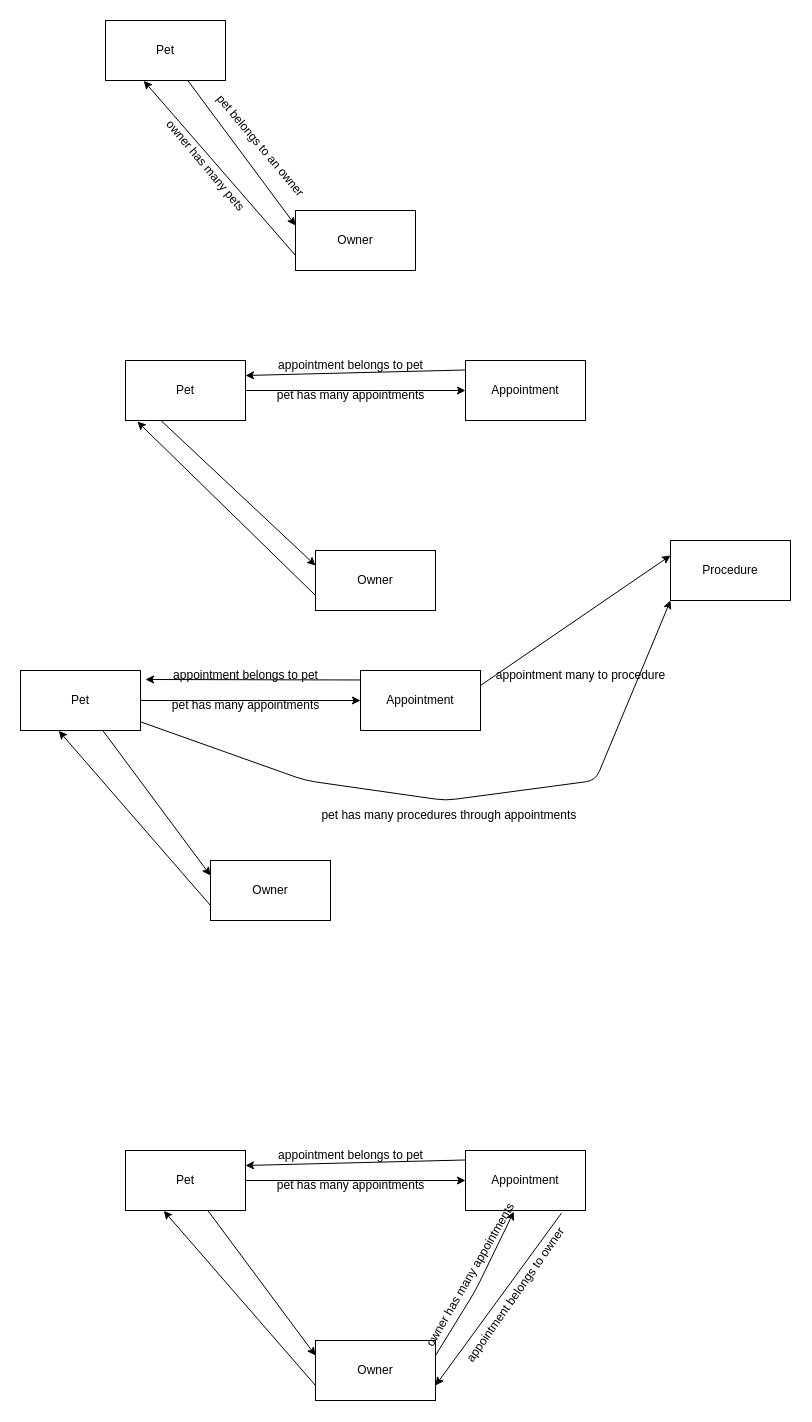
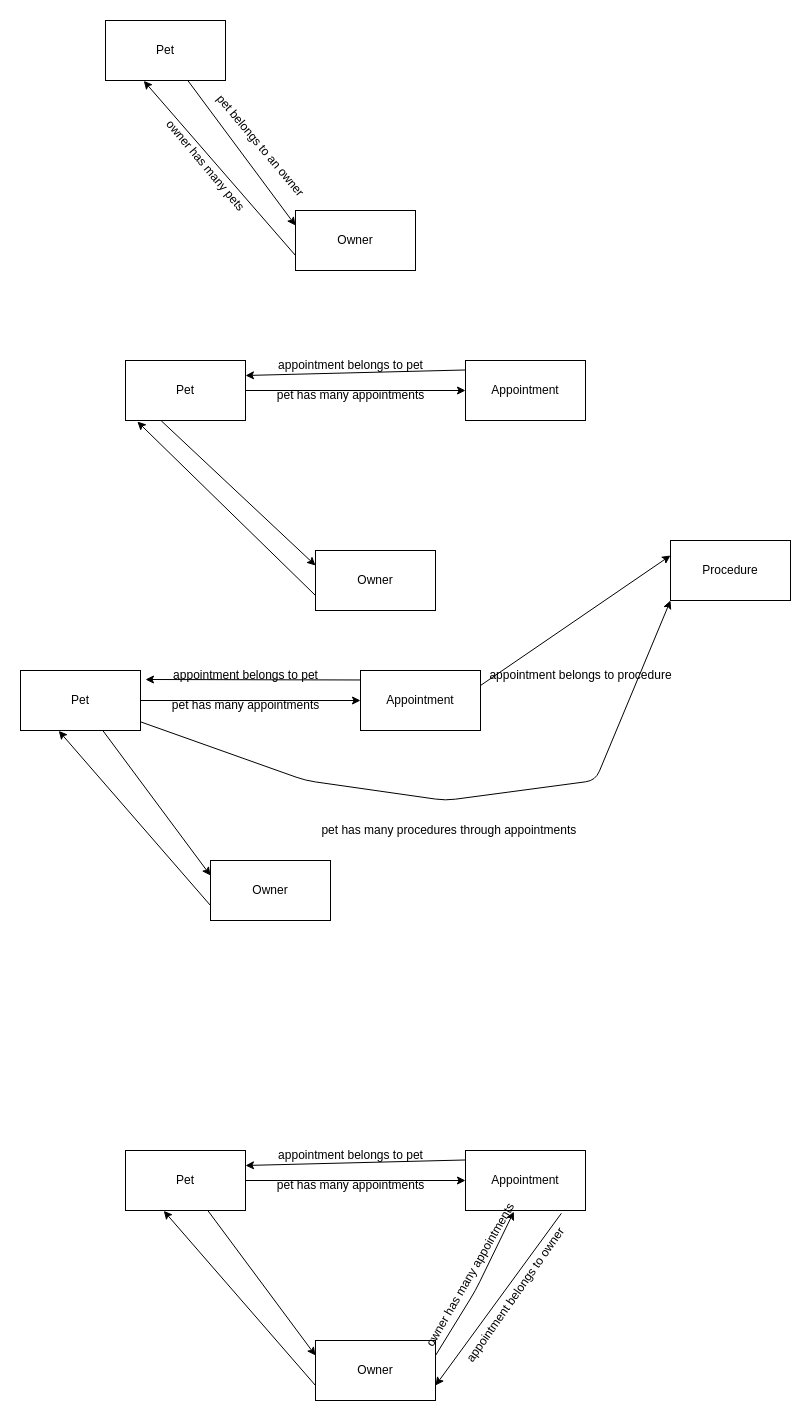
  <mxCell id="0" />
  <mxCell id="1" parent="0" />
  <mxCell id="2" style="edgeStyle=none;html=1;entryX=0;entryY=0.5;entryDx=0;entryDy=0;" parent="1" source="4" target="6" edge="1"><mxGeometry relative="1" as="geometry" /></mxCell>
  <mxCell id="3" style="edgeStyle=none;html=1;entryX=0;entryY=0.25;entryDx=0;entryDy=0;exitX=0.298;exitY=1.005;exitDx=0;exitDy=0;exitPerimeter=0;" parent="1" source="4" target="8" edge="1"><mxGeometry relative="1" as="geometry" /></mxCell>
  <mxCell id="4" value="Pet" style="whiteSpace=wrap;html=1;" parent="1" vertex="1"><mxGeometry x="125" y="360" width="120" height="60" as="geometry" /></mxCell>
  <mxCell id="5" style="edgeStyle=none;html=1;entryX=1;entryY=0.25;entryDx=0;entryDy=0;exitX=0;exitY=0.158;exitDx=0;exitDy=0;exitPerimeter=0;" parent="1" source="6" target="4" edge="1"><mxGeometry relative="1" as="geometry" /></mxCell>
  <mxCell id="6" value="Appointment" style="whiteSpace=wrap;html=1;" parent="1" vertex="1"><mxGeometry x="465" y="360" width="120" height="60" as="geometry" /></mxCell>
  <mxCell id="7" style="edgeStyle=none;html=1;entryX=0.099;entryY=1.018;entryDx=0;entryDy=0;entryPerimeter=0;exitX=0;exitY=0.75;exitDx=0;exitDy=0;" parent="1" source="8" target="4" edge="1"><mxGeometry relative="1" as="geometry" /></mxCell>
  <mxCell id="8" value="Owner" style="whiteSpace=wrap;html=1;" parent="1" vertex="1"><mxGeometry x="315" y="550" width="120" height="60" as="geometry" /></mxCell>
  <mxCell id="9" value="appointment belongs to pet" style="text;html=1;align=center;verticalAlign=middle;resizable=0;points=[];autosize=1;strokeColor=none;fillColor=none;" parent="1" vertex="1"><mxGeometry x="265" y="350" width="170" height="30" as="geometry" /></mxCell>
  <mxCell id="10" value="pet has many appointments" style="text;html=1;align=center;verticalAlign=middle;resizable=0;points=[];autosize=1;strokeColor=none;fillColor=none;" parent="1" vertex="1"><mxGeometry x="265" y="380" width="170" height="30" as="geometry" /></mxCell>
  <mxCell id="11" style="edgeStyle=none;html=1;entryX=0;entryY=0.25;entryDx=0;entryDy=0;" parent="1" source="12" target="14" edge="1"><mxGeometry relative="1" as="geometry" /></mxCell>
  <mxCell id="12" value="Pet" style="whiteSpace=wrap;html=1;" parent="1" vertex="1"><mxGeometry x="105" y="20" width="120" height="60" as="geometry" /></mxCell>
  <mxCell id="13" style="edgeStyle=none;html=1;entryX=0.319;entryY=1.006;entryDx=0;entryDy=0;entryPerimeter=0;exitX=0;exitY=0.75;exitDx=0;exitDy=0;" parent="1" source="14" target="12" edge="1"><mxGeometry relative="1" as="geometry" /></mxCell>
  <mxCell id="14" value="Owner" style="whiteSpace=wrap;html=1;" parent="1" vertex="1"><mxGeometry x="295" y="210" width="120" height="60" as="geometry" /></mxCell>
  <mxCell id="15" value="pet belongs to an owner" style="text;html=1;align=center;verticalAlign=middle;resizable=0;points=[];autosize=1;strokeColor=none;fillColor=none;rotation=50;" parent="1" vertex="1"><mxGeometry x="185" y="130" width="150" height="30" as="geometry" /></mxCell>
  <mxCell id="16" value="owner has many pets" style="text;html=1;align=center;verticalAlign=middle;resizable=0;points=[];autosize=1;strokeColor=none;fillColor=none;rotation=50;" parent="1" vertex="1"><mxGeometry x="135" y="150" width="140" height="30" as="geometry" /></mxCell>
  <mxCell id="17" style="edgeStyle=none;html=1;entryX=0;entryY=0.5;entryDx=0;entryDy=0;" parent="1" source="19" target="22" edge="1"><mxGeometry relative="1" as="geometry" /></mxCell>
  <mxCell id="18" style="edgeStyle=none;html=1;entryX=0;entryY=0.25;entryDx=0;entryDy=0;" parent="1" source="19" target="25" edge="1"><mxGeometry relative="1" as="geometry" /></mxCell>
  <mxCell id="19" value="Pet" style="whiteSpace=wrap;html=1;" parent="1" vertex="1"><mxGeometry x="125" y="1150" width="120" height="60" as="geometry" /></mxCell>
  <mxCell id="20" style="edgeStyle=none;html=1;entryX=1;entryY=0.75;entryDx=0;entryDy=0;exitX=0.799;exitY=1.047;exitDx=0;exitDy=0;exitPerimeter=0;" parent="1" source="22" target="25" edge="1"><mxGeometry relative="1" as="geometry" /></mxCell>
  <mxCell id="21" style="edgeStyle=none;html=1;entryX=1;entryY=0.25;entryDx=0;entryDy=0;exitX=0;exitY=0.158;exitDx=0;exitDy=0;exitPerimeter=0;" parent="1" source="22" target="19" edge="1"><mxGeometry relative="1" as="geometry" /></mxCell>
  <mxCell id="22" value="Appointment" style="whiteSpace=wrap;html=1;" parent="1" vertex="1"><mxGeometry x="465" y="1150" width="120" height="60" as="geometry" /></mxCell>
  <mxCell id="23" style="edgeStyle=none;html=1;entryX=0.403;entryY=1.019;entryDx=0;entryDy=0;entryPerimeter=0;exitX=1;exitY=0.25;exitDx=0;exitDy=0;" parent="1" source="25" target="22" edge="1"><mxGeometry relative="1" as="geometry"><Array as="points"><mxPoint x="475" y="1290" /></Array></mxGeometry></mxCell>
  <mxCell id="24" style="edgeStyle=none;html=1;entryX=0.319;entryY=1.006;entryDx=0;entryDy=0;entryPerimeter=0;exitX=0;exitY=0.75;exitDx=0;exitDy=0;" parent="1" source="25" target="19" edge="1"><mxGeometry relative="1" as="geometry" /></mxCell>
  <mxCell id="25" value="Owner" style="whiteSpace=wrap;html=1;" parent="1" vertex="1"><mxGeometry x="315" y="1340" width="120" height="60" as="geometry" /></mxCell>
  <mxCell id="26" value="appointment belongs to pet" style="text;html=1;align=center;verticalAlign=middle;resizable=0;points=[];autosize=1;strokeColor=none;fillColor=none;" parent="1" vertex="1"><mxGeometry x="265" y="1140" width="170" height="30" as="geometry" /></mxCell>
  <mxCell id="27" value="pet has many appointments" style="text;html=1;align=center;verticalAlign=middle;resizable=0;points=[];autosize=1;strokeColor=none;fillColor=none;" parent="1" vertex="1"><mxGeometry x="265" y="1170" width="170" height="30" as="geometry" /></mxCell>
  <mxCell id="28" value="appointment belongs to owner&lt;br&gt;" style="text;html=1;align=center;verticalAlign=middle;resizable=0;points=[];autosize=1;strokeColor=none;fillColor=none;rotation=-55;" parent="1" vertex="1"><mxGeometry x="425" y="1280" width="180" height="30" as="geometry" /></mxCell>
  <mxCell id="29" value="owner has many appointments" style="text;html=1;align=center;verticalAlign=middle;resizable=0;points=[];autosize=1;strokeColor=none;fillColor=none;rotation=-60;" parent="1" vertex="1"><mxGeometry x="375" y="1260" width="190" height="30" as="geometry" /></mxCell>
  <mxCell id="30" style="edgeStyle=none;html=1;entryX=0;entryY=0.5;entryDx=0;entryDy=0;" parent="1" source="33" target="36" edge="1"><mxGeometry relative="1" as="geometry" /></mxCell>
  <mxCell id="31" style="edgeStyle=none;html=1;entryX=0;entryY=0.25;entryDx=0;entryDy=0;" parent="1" source="33" target="39" edge="1"><mxGeometry relative="1" as="geometry" /></mxCell>
  <mxCell id="32" style="edgeStyle=none;html=1;entryX=0;entryY=1;entryDx=0;entryDy=0;" parent="1" source="33" target="41" edge="1"><mxGeometry relative="1" as="geometry"><mxPoint x="515" y="790" as="targetPoint" /><Array as="points"><mxPoint x="305" y="780" /><mxPoint x="445" y="800" /><mxPoint x="595" y="780" /></Array></mxGeometry></mxCell>
  <mxCell id="33" value="Pet" style="whiteSpace=wrap;html=1;" parent="1" vertex="1"><mxGeometry x="20" y="670" width="120" height="60" as="geometry" /></mxCell>
  <mxCell id="34" style="edgeStyle=none;html=1;exitX=0;exitY=0.158;exitDx=0;exitDy=0;exitPerimeter=0;" parent="1" source="36" edge="1"><mxGeometry relative="1" as="geometry"><mxPoint x="145" y="679" as="targetPoint" /></mxGeometry></mxCell>
  <mxCell id="35" style="edgeStyle=none;html=1;exitX=1;exitY=0.25;exitDx=0;exitDy=0;entryX=0;entryY=0.25;entryDx=0;entryDy=0;" parent="1" source="36" target="41" edge="1"><mxGeometry relative="1" as="geometry" /></mxCell>
  <mxCell id="36" value="Appointment" style="whiteSpace=wrap;html=1;" parent="1" vertex="1"><mxGeometry x="360" y="670" width="120" height="60" as="geometry" /></mxCell>
  <mxCell id="37" style="edgeStyle=none;html=1;entryX=0.319;entryY=1.006;entryDx=0;entryDy=0;entryPerimeter=0;exitX=0;exitY=0.75;exitDx=0;exitDy=0;" parent="1" source="39" target="33" edge="1"><mxGeometry relative="1" as="geometry" /></mxCell>
  <mxCell id="38" value="pet has many appointments" style="text;html=1;align=center;verticalAlign=middle;resizable=0;points=[];autosize=1;strokeColor=none;fillColor=none;" parent="1" vertex="1"><mxGeometry x="160" y="690" width="170" height="30" as="geometry" /></mxCell>
  <mxCell id="39" value="Owner" style="whiteSpace=wrap;html=1;" parent="1" vertex="1"><mxGeometry x="210" y="860" width="120" height="60" as="geometry" /></mxCell>
  <mxCell id="40" value="appointment belongs to pet" style="text;html=1;align=center;verticalAlign=middle;resizable=0;points=[];autosize=1;strokeColor=none;fillColor=none;" parent="1" vertex="1"><mxGeometry x="160" y="660" width="170" height="30" as="geometry" /></mxCell>
  <mxCell id="41" value="Procedure" style="whiteSpace=wrap;html=1;" parent="1" vertex="1"><mxGeometry x="670" y="540" width="120" height="60" as="geometry" /></mxCell>
- <mxCell id="42" value="appointment many to procedure" style="text;html=1;align=center;verticalAlign=middle;resizable=0;points=[];autosize=1;strokeColor=none;fillColor=none;" parent="1" vertex="1"><mxGeometry x="475" y="660" width="210" height="30" as="geometry" /></mxCell>
- <mxCell id="43" value="pet has many procedures through appointments&amp;nbsp;&lt;br&gt;" style="text;html=1;align=center;verticalAlign=middle;resizable=0;points=[];autosize=1;strokeColor=none;fillColor=none;" parent="1" vertex="1"><mxGeometry x="310" y="800" width="280" height="30" as="geometry" /></mxCell>
+ <mxCell id="42" value="appointment belongs to procedure" style="text;html=1;align=center;verticalAlign=middle;resizable=0;points=[];autosize=1;strokeColor=none;fillColor=none;" parent="1" vertex="1"><mxGeometry x="475" y="660" width="210" height="30" as="geometry" /></mxCell>
+ <mxCell id="43" value="pet has many procedures through appointments&amp;nbsp;&lt;br&gt;" style="text;html=1;align=center;verticalAlign=middle;resizable=0;points=[];autosize=1;strokeColor=none;fillColor=none;" parent="1" vertex="1"><mxGeometry x="310" y="815" width="280" height="30" as="geometry" /></mxCell>
